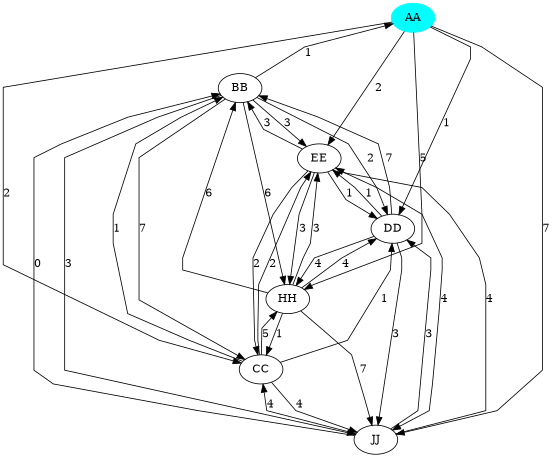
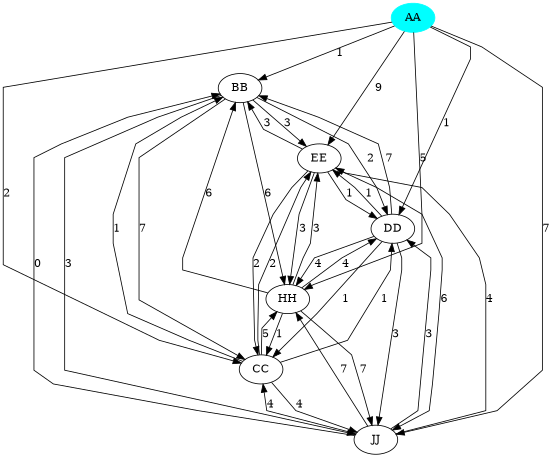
  digraph {
    mindist=2
    splines=polyline
    AA [color=cyan style=filled]
    BB
    JJ
    CC
    HH
    DD
    EE
-   BB -> AA [label=1]
+   AA -> BB [label=1]
    AA -> JJ [label=7]
    AA -> CC [label=2]
    AA -> HH [label=5]
    AA -> DD [label=1]
-   AA -> EE [label=2]
+   AA -> EE [label=9]
    BB -> JJ [label=3]
    BB -> CC [label=7]
    BB -> HH [label=6]
    BB -> DD [label=2]
    BB -> EE [label=3]
    JJ -> BB [label=0]
    JJ -> CC [label=4]
+   JJ -> HH [label=7]
    JJ -> DD [label=3]
    JJ -> EE [label=4]
    CC -> BB [label=1]
    CC -> JJ [label=4]
    CC -> HH [label=5]
    CC -> DD [label=1]
    CC -> EE [label=2]
    HH -> BB [label=6]
    HH -> JJ [label=7]
    HH -> CC [label=1]
    HH -> DD [label=4]
    HH -> EE [label=3]
    DD -> BB [label=7]
    DD -> JJ [label=3]
+   DD -> CC [label=1]
    DD -> HH [label=4]
    DD -> EE [label=1]
    EE -> BB [label=3]
-   EE -> JJ [label=4]
+   EE -> JJ [label=6]
    EE -> CC [label=2]
    EE -> HH [label=3]
    EE -> DD [label=1]
  }
